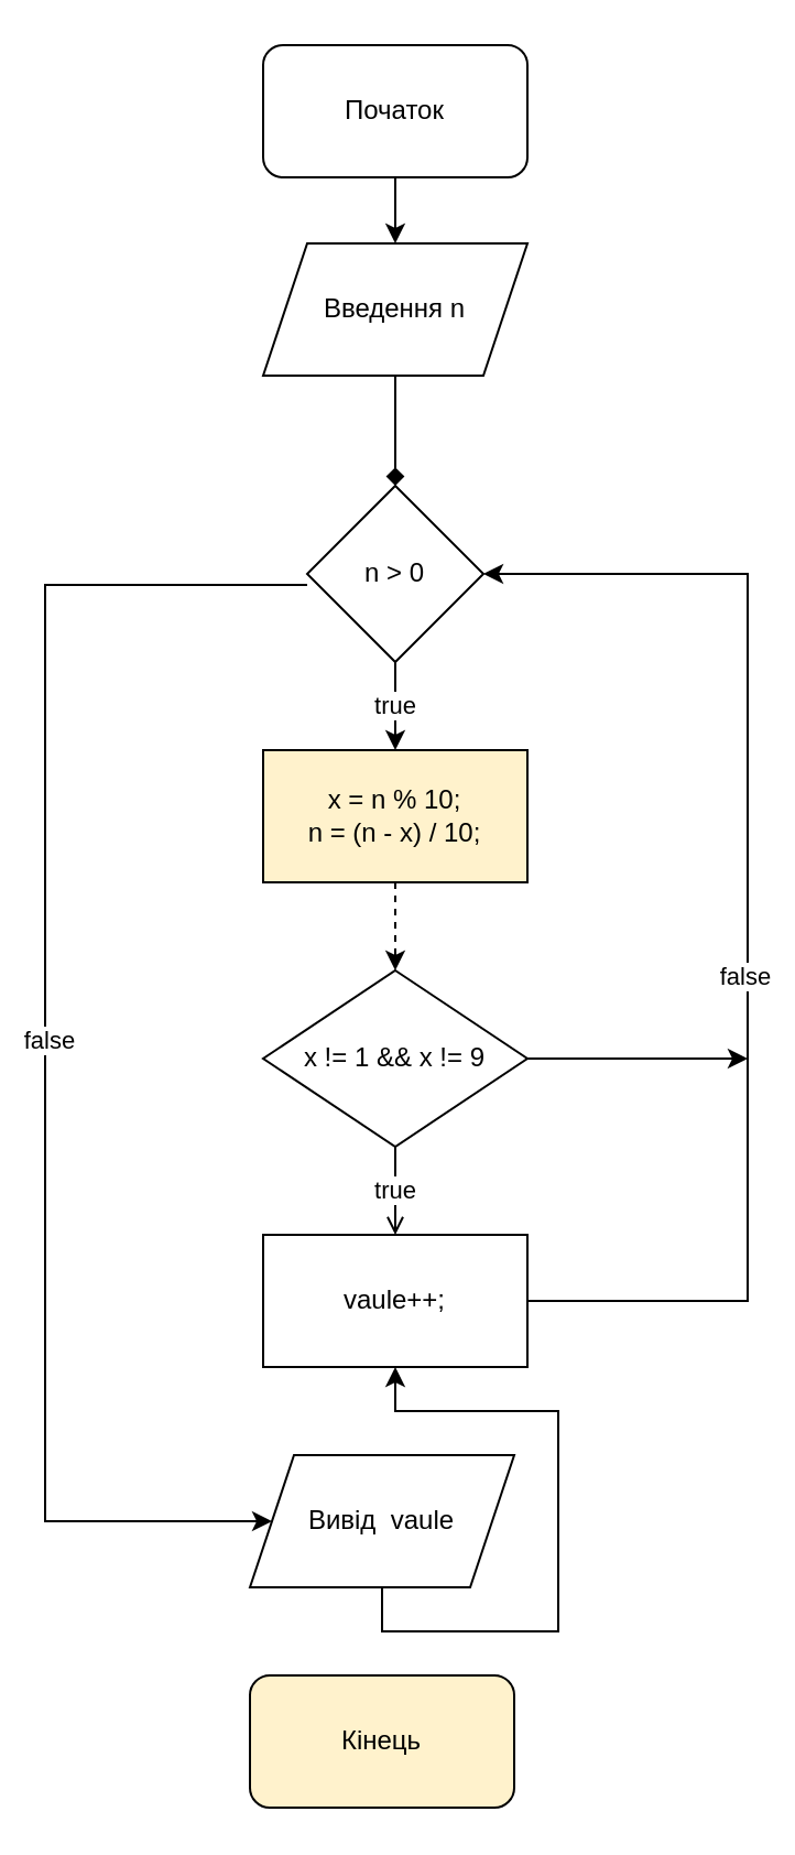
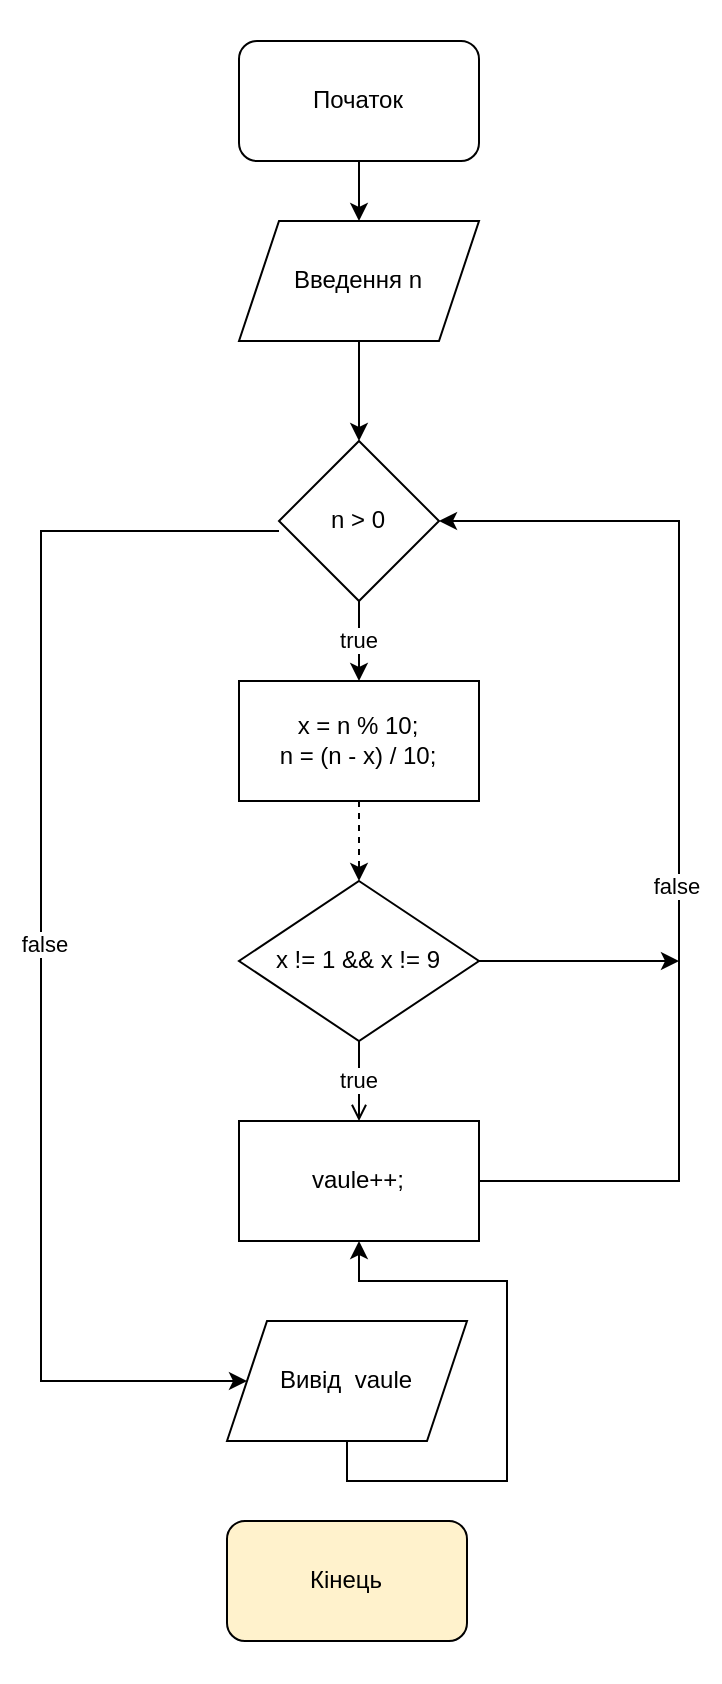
  <mxCell id="0" />
  <mxCell id="1" parent="0" />
  <mxCell id="2" style="edgeStyle=orthogonalEdgeStyle;rounded=0;orthogonalLoop=1;jettySize=auto;html=1;" edge="1" parent="1" source="3" target="5"><mxGeometry relative="1" as="geometry" /></mxCell>
  <mxCell id="3" value="Початок" style="rounded=1;whiteSpace=wrap;html=1;" vertex="1" parent="1"><mxGeometry x="119" width="120" height="60" as="geometry" y="20" /></mxCell>
- <mxCell id="4" style="edgeStyle=orthogonalEdgeStyle;rounded=0;orthogonalLoop=1;jettySize=auto;html=1;endArrow=diamond;" edge="1" parent="1" source="5" target="9"><mxGeometry relative="1" as="geometry" /></mxCell>
+ <mxCell id="4" style="edgeStyle=orthogonalEdgeStyle;rounded=0;orthogonalLoop=1;jettySize=auto;html=1;" edge="1" parent="1" source="5" target="9"><mxGeometry relative="1" as="geometry" /></mxCell>
  <mxCell id="5" value="Введення n" style="shape=parallelogram;perimeter=parallelogramPerimeter;whiteSpace=wrap;html=1;fixedSize=1;" vertex="1" parent="1"><mxGeometry x="119" y="110" width="120" height="60" as="geometry" /></mxCell>
  <mxCell id="6" value="true" style="edgeStyle=orthogonalEdgeStyle;rounded=0;orthogonalLoop=1;jettySize=auto;html=1;exitX=0.5;exitY=1;exitDx=0;exitDy=0;entryX=0.5;entryY=0;entryDx=0;entryDy=0;" edge="1" parent="1" source="9" target="11"><mxGeometry relative="1" as="geometry" /></mxCell>
  <mxCell id="7" style="edgeStyle=orthogonalEdgeStyle;rounded=0;orthogonalLoop=1;jettySize=auto;html=1;exitX=0;exitY=0.5;exitDx=0;exitDy=0;entryX=0;entryY=0.5;entryDx=0;entryDy=0;" edge="1" parent="1" target="19"><mxGeometry relative="1" as="geometry"><mxPoint x="129" y="690" as="targetPoint" /><mxPoint x="139" y="265" as="sourcePoint" /><Array as="points"><mxPoint x="20" y="265" /><mxPoint x="20" y="690" /></Array></mxGeometry></mxCell>
  <mxCell id="8" value="false" style="edgeLabel;html=1;align=center;verticalAlign=middle;resizable=0;points=[];" vertex="1" connectable="0" parent="7"><mxGeometry x="0.006" y="1" relative="1" as="geometry"><mxPoint as="offset" /></mxGeometry></mxCell>
  <mxCell id="9" value="n &amp;gt; 0" style="rhombus;whiteSpace=wrap;html=1;" vertex="1" parent="1"><mxGeometry x="139" y="220" width="80" height="80" as="geometry" /></mxCell>
  <mxCell id="10" style="edgeStyle=orthogonalEdgeStyle;rounded=0;orthogonalLoop=1;jettySize=auto;html=1;dashed=1;" edge="1" parent="1" source="11" target="14"><mxGeometry relative="1" as="geometry" /></mxCell>
- <mxCell id="11" value="x = n % 10; &lt;br&gt;n = (n - x) / 10;" style="rounded=0;whiteSpace=wrap;html=1;fillColor=#fff2cc;" vertex="1" parent="1"><mxGeometry x="119" y="340" width="120" height="60" as="geometry" /></mxCell>
+ <mxCell id="11" value="x = n % 10; &lt;br&gt;n = (n - x) / 10;" style="rounded=0;whiteSpace=wrap;html=1;" vertex="1" parent="1"><mxGeometry x="119" y="340" width="120" height="60" as="geometry" /></mxCell>
  <mxCell id="12" value="true" style="edgeStyle=orthogonalEdgeStyle;rounded=0;orthogonalLoop=1;jettySize=auto;html=1;exitX=0.5;exitY=1;exitDx=0;exitDy=0;entryX=0.5;entryY=0;entryDx=0;entryDy=0;endArrow=open;" edge="1" parent="1" source="14" target="17"><mxGeometry relative="1" as="geometry" /></mxCell>
  <mxCell id="13" style="edgeStyle=orthogonalEdgeStyle;rounded=0;orthogonalLoop=1;jettySize=auto;html=1;exitX=1;exitY=0.5;exitDx=0;exitDy=0;" edge="1" parent="1" source="14"><mxGeometry relative="1" as="geometry"><mxPoint x="339" y="480" as="targetPoint" /></mxGeometry></mxCell>
  <mxCell id="14" value="x != 1 &amp;amp;&amp;amp; x != 9" style="rhombus;whiteSpace=wrap;html=1;" vertex="1" parent="1"><mxGeometry x="119" y="440" width="120" height="80" as="geometry" /></mxCell>
  <mxCell id="15" style="edgeStyle=orthogonalEdgeStyle;rounded=0;orthogonalLoop=1;jettySize=auto;html=1;exitX=1;exitY=0.5;exitDx=0;exitDy=0;entryX=1;entryY=0.5;entryDx=0;entryDy=0;" edge="1" parent="1" source="17" target="9"><mxGeometry relative="1" as="geometry"><mxPoint x="269" y="180" as="targetPoint" /><Array as="points"><mxPoint x="339" y="590" /><mxPoint x="339" y="260" /></Array></mxGeometry></mxCell>
  <mxCell id="16" value="false" style="edgeLabel;html=1;align=center;verticalAlign=middle;resizable=0;points=[];" vertex="1" connectable="0" parent="15"><mxGeometry x="-0.1" y="2" relative="1" as="geometry"><mxPoint as="offset" /></mxGeometry></mxCell>
  <mxCell id="17" value="vaule++;" style="rounded=0;whiteSpace=wrap;html=1;" vertex="1" parent="1"><mxGeometry x="119" y="560" width="120" height="60" as="geometry" /></mxCell>
  <mxCell id="18" style="edgeStyle=orthogonalEdgeStyle;rounded=0;orthogonalLoop=1;jettySize=auto;html=1;exitX=0.5;exitY=1;exitDx=0;exitDy=0;" edge="1" parent="1" source="19" target="17"><mxGeometry relative="1" as="geometry" /></mxCell>
  <mxCell id="19" value="Вивід&amp;nbsp;&amp;nbsp;vaule" style="shape=parallelogram;perimeter=parallelogramPerimeter;whiteSpace=wrap;html=1;fixedSize=1;" vertex="1" parent="1"><mxGeometry x="113" y="660" width="120" height="60" as="geometry" /></mxCell>
  <mxCell id="20" value="Кінець" style="rounded=1;whiteSpace=wrap;html=1;fillColor=#fff2cc;" vertex="1" parent="1"><mxGeometry x="113" y="760" width="120" height="60" as="geometry" /></mxCell>
